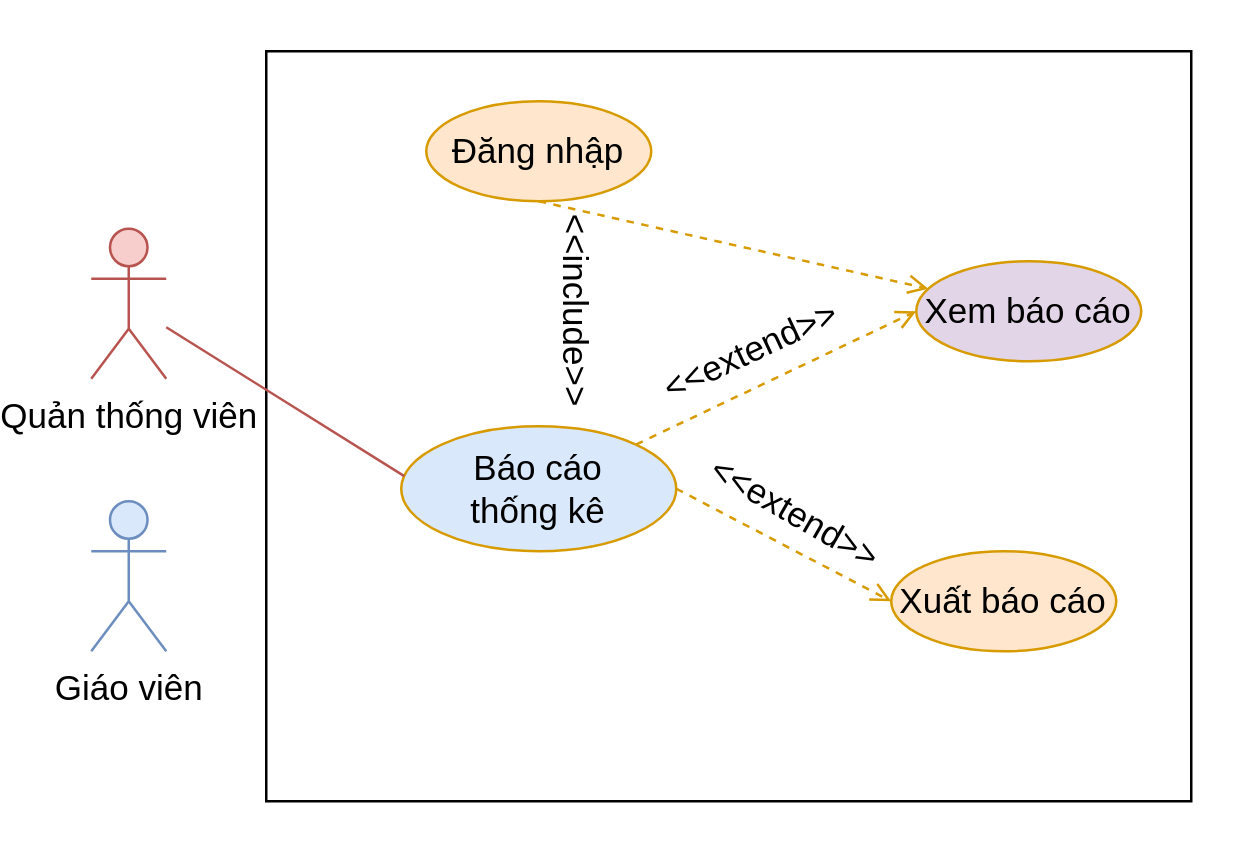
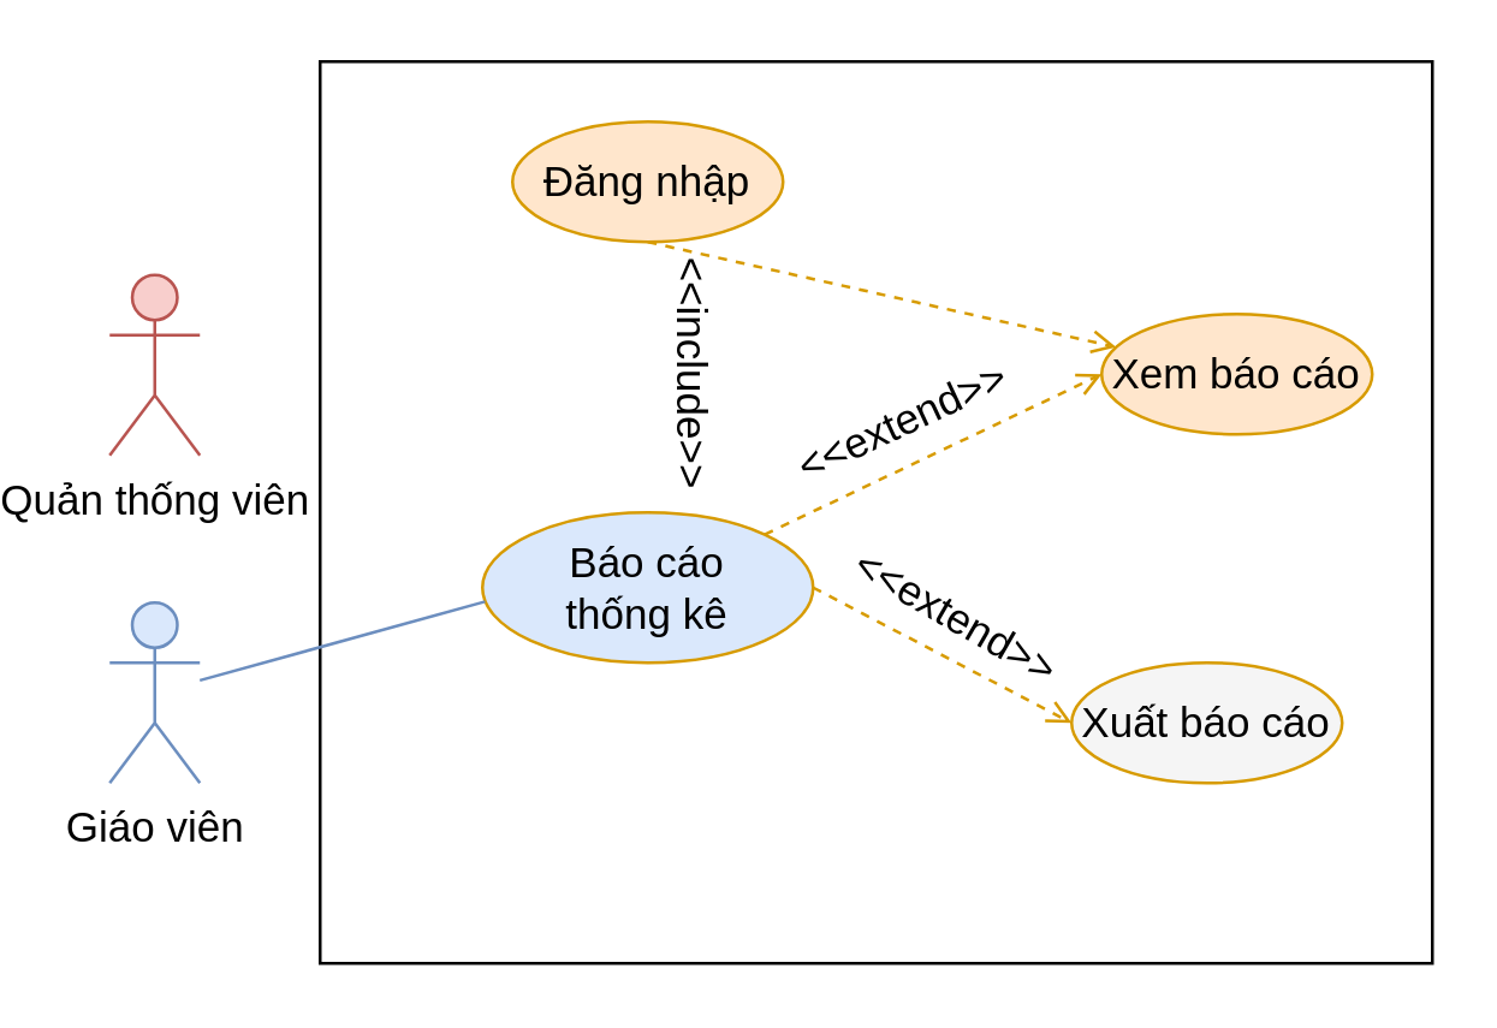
  <mxCell id="0" />
  <mxCell id="1" parent="0" />
  <mxCell id="2" value="" style="rounded=0;whiteSpace=wrap;html=1;" parent="1" vertex="1"><mxGeometry x="90" y="20" width="370" height="300" as="geometry" /></mxCell>
  <mxCell id="3" value="Báo cáo&lt;br&gt;thống kê" style="ellipse;whiteSpace=wrap;html=1;fillColor=#dae8fc;strokeColor=#d79b00;fontSize=14;" parent="1" vertex="1"><mxGeometry x="144" y="170" width="110" height="50" as="geometry" /></mxCell>
  <mxCell id="4" style="rounded=0;orthogonalLoop=1;jettySize=auto;html=1;entryX=0;entryY=0.5;entryDx=0;entryDy=0;fillColor=#ffe6cc;strokeColor=#d79b00;exitX=1;exitY=0;exitDx=0;exitDy=0;dashed=1;fontSize=14;endArrow=open;endFill=0;" parent="1" source="3" target="6" edge="1"><mxGeometry relative="1" as="geometry"><mxPoint x="246" y="160" as="sourcePoint" /></mxGeometry></mxCell>
  <mxCell id="5" style="rounded=0;orthogonalLoop=1;jettySize=auto;html=1;exitX=1;exitY=0.5;exitDx=0;exitDy=0;entryX=0;entryY=0.5;entryDx=0;entryDy=0;fillColor=#ffe6cc;strokeColor=#d79b00;dashed=1;fontSize=14;endArrow=open;endFill=0;" parent="1" source="3" target="7" edge="1"><mxGeometry relative="1" as="geometry"><mxPoint x="233" y="174" as="sourcePoint" /></mxGeometry></mxCell>
- <mxCell id="6" value="Xem báo cáo" style="ellipse;whiteSpace=wrap;html=1;fillColor=#e1d5e7;strokeColor=#d79b00;fontSize=14;" parent="1" vertex="1"><mxGeometry x="350" y="104" width="90" height="40" as="geometry" /></mxCell>
- <mxCell id="7" value="Xuất báo cáo" style="ellipse;whiteSpace=wrap;html=1;fillColor=#ffe6cc;strokeColor=#d79b00;fontSize=14;" parent="1" vertex="1"><mxGeometry x="340" y="220" width="90" height="40" as="geometry" /></mxCell>
+ <mxCell id="6" value="Xem báo cáo" style="ellipse;whiteSpace=wrap;html=1;fillColor=#ffe6cc;strokeColor=#d79b00;fontSize=14;" parent="1" vertex="1"><mxGeometry x="350" y="104" width="90" height="40" as="geometry" /></mxCell>
+ <mxCell id="7" value="Xuất báo cáo" style="ellipse;whiteSpace=wrap;html=1;fillColor=#f5f5f5;strokeColor=#d79b00;fontSize=14;" parent="1" vertex="1"><mxGeometry x="340" y="220" width="90" height="40" as="geometry" /></mxCell>
  <mxCell id="8" value="&lt;font style=&quot;font-size: 14px;&quot;&gt;&amp;lt;&amp;lt;extend&amp;gt;&amp;gt;&lt;/font&gt;" style="text;html=1;strokeColor=none;fillColor=none;align=center;verticalAlign=middle;whiteSpace=wrap;rounded=0;rotation=-25;fontSize=14;" parent="1" vertex="1"><mxGeometry x="254" y="125" width="60" height="30" as="geometry" /></mxCell>
  <mxCell id="9" value="&lt;font style=&quot;font-size: 14px;&quot;&gt;&amp;lt;&amp;lt;extend&amp;gt;&amp;gt;&lt;/font&gt;" style="text;html=1;strokeColor=none;fillColor=none;align=center;verticalAlign=middle;whiteSpace=wrap;rounded=0;rotation=30;fontSize=14;" parent="1" vertex="1"><mxGeometry x="272" y="190" width="60" height="30" as="geometry" /></mxCell>
- <mxCell id="10" style="rounded=0;orthogonalLoop=1;jettySize=auto;html=1;entryX=0.011;entryY=0.399;entryDx=0;entryDy=0;fillColor=#f8cecc;strokeColor=#b85450;fontSize=14;entryPerimeter=0;endArrow=none;startFill=0;" parent="1" source="11" target="3" edge="1"><mxGeometry relative="1" as="geometry"><mxPoint x="144" y="195" as="targetPoint" /></mxGeometry></mxCell>
  <mxCell id="11" value="Quản thống viên" style="shape=umlActor;verticalLabelPosition=bottom;verticalAlign=top;html=1;outlineConnect=0;fillColor=#f8cecc;strokeColor=#b85450;fontSize=14;" parent="1" vertex="1"><mxGeometry x="20" y="91" width="30" height="60" as="geometry" /></mxCell>
  <mxCell id="12" style="rounded=0;orthogonalLoop=1;jettySize=auto;html=1;fillColor=#ffe6cc;strokeColor=#d79b00;endArrow=open;endFill=0;dashed=1;exitX=0.5;exitY=1;exitDx=0;exitDy=0;" parent="1" source="13" target="6" edge="1"><mxGeometry relative="1" as="geometry"><mxPoint x="55.5" y="-14" as="targetPoint" /><mxPoint x="55" y="76" as="sourcePoint" /></mxGeometry></mxCell>
  <mxCell id="13" value="Đăng nhập" style="ellipse;whiteSpace=wrap;html=1;fillColor=#ffe6cc;strokeColor=#d79b00;fontSize=14;" parent="1" vertex="1"><mxGeometry x="154" y="40" width="90" height="40" as="geometry" /></mxCell>
  <mxCell id="14" value="&lt;font&gt;&amp;lt;&amp;lt;include&amp;gt;&amp;gt;&lt;/font&gt;" style="text;html=1;strokeColor=none;fillColor=none;align=center;verticalAlign=middle;whiteSpace=wrap;rounded=0;rotation=90;fontSize=14;" parent="1" vertex="1"><mxGeometry x="184" y="109" width="60" height="30" as="geometry" /></mxCell>
+ <mxCell id="15" style="rounded=0;orthogonalLoop=1;jettySize=auto;html=1;entryX=0.008;entryY=0.593;entryDx=0;entryDy=0;fillColor=#dae8fc;strokeColor=#6c8ebf;entryPerimeter=0;endArrow=none;startFill=0;" parent="1" source="16" target="3" edge="1"><mxGeometry relative="1" as="geometry" /></mxCell>
  <mxCell id="16" value="Giáo viên" style="shape=umlActor;verticalLabelPosition=bottom;verticalAlign=top;html=1;outlineConnect=0;fillColor=#dae8fc;strokeColor=#6c8ebf;fontSize=14;" parent="1" vertex="1"><mxGeometry x="20" y="200" width="30" height="60" as="geometry" /></mxCell>
